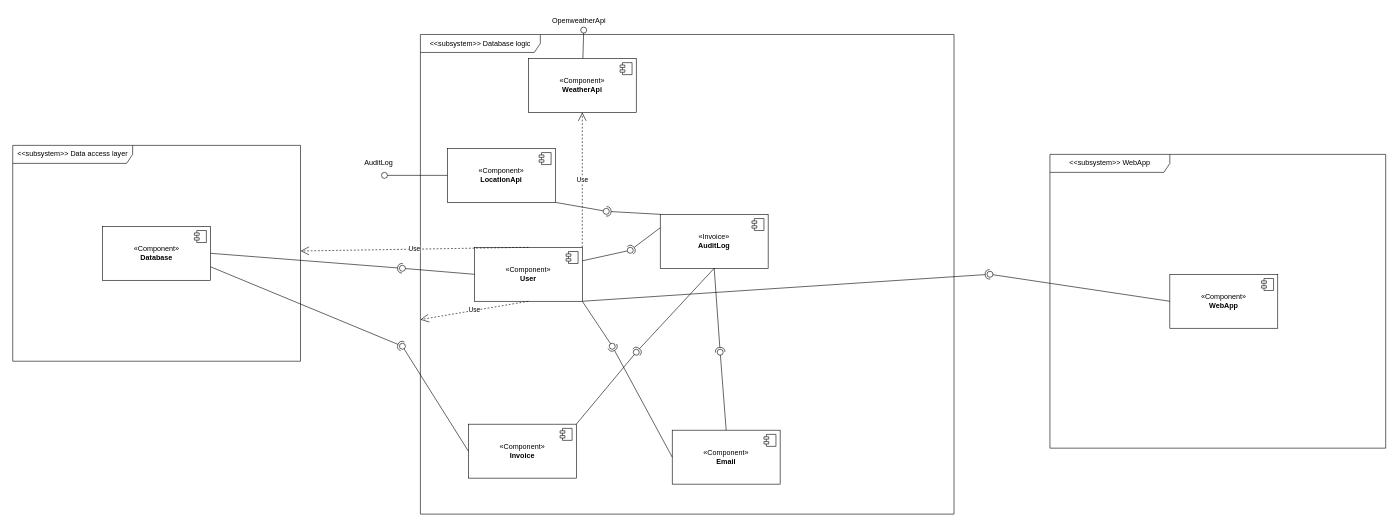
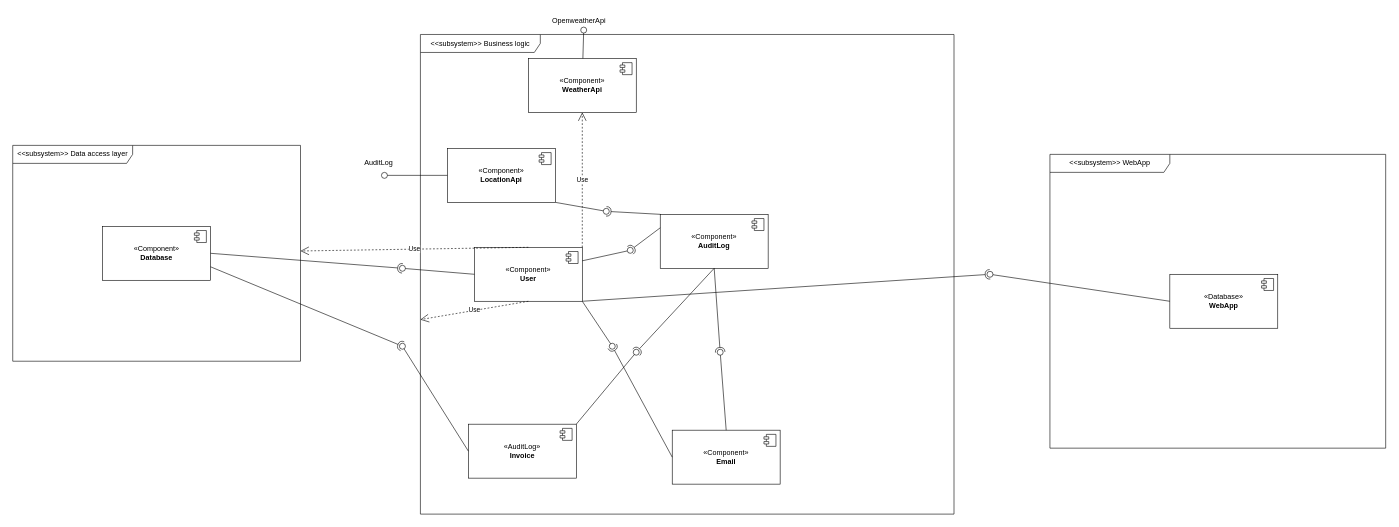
  <mxCell id="0" />
  <mxCell id="1" parent="0" />
  <mxCell id="2" value="«Component»&lt;br&gt;&lt;b&gt;Database&lt;/b&gt;" style="html=1;dropTarget=0;whiteSpace=wrap;" parent="1" vertex="1"><mxGeometry x="170" y="377" width="180" height="90" as="geometry" /></mxCell>
  <mxCell id="3" value="" style="shape=module;jettyWidth=8;jettyHeight=4;" parent="2" vertex="1"><mxGeometry x="1" width="20" height="20" relative="1" as="geometry"><mxPoint x="-27" y="7" as="offset" /></mxGeometry></mxCell>
  <mxCell id="4" value="&amp;lt;&amp;lt;subsystem&amp;gt;&amp;gt; Data access layer" style="shape=umlFrame;whiteSpace=wrap;html=1;pointerEvents=0;width=200;height=30;" parent="1" vertex="1"><mxGeometry x="20" y="242" width="480" height="360" as="geometry" /></mxCell>
  <mxCell id="5" value="«Component»&lt;br&gt;&lt;b&gt;WeatherApi&lt;/b&gt;" style="html=1;dropTarget=0;whiteSpace=wrap;" parent="1" vertex="1"><mxGeometry x="880" y="97" width="180" height="90" as="geometry" /></mxCell>
  <mxCell id="6" value="" style="shape=module;jettyWidth=8;jettyHeight=4;" parent="5" vertex="1"><mxGeometry x="1" width="20" height="20" relative="1" as="geometry"><mxPoint x="-27" y="7" as="offset" /></mxGeometry></mxCell>
- <mxCell id="7" value="&amp;lt;&amp;lt;subsystem&amp;gt;&amp;gt; Database logic" style="shape=umlFrame;whiteSpace=wrap;html=1;pointerEvents=0;width=200;height=30;" parent="1" vertex="1"><mxGeometry x="700" y="57" width="890" height="800" as="geometry" /></mxCell>
+ <mxCell id="7" value="&amp;lt;&amp;lt;subsystem&amp;gt;&amp;gt; Business logic" style="shape=umlFrame;whiteSpace=wrap;html=1;pointerEvents=0;width=200;height=30;" parent="1" vertex="1"><mxGeometry x="700" y="57" width="890" height="800" as="geometry" /></mxCell>
  <mxCell id="8" value="«Component»&lt;br&gt;&lt;b&gt;LocationApi&lt;/b&gt;" style="html=1;dropTarget=0;whiteSpace=wrap;" parent="1" vertex="1"><mxGeometry x="745" y="247" width="180" height="90" as="geometry" /></mxCell>
  <mxCell id="9" value="" style="shape=module;jettyWidth=8;jettyHeight=4;" parent="8" vertex="1"><mxGeometry x="1" width="20" height="20" relative="1" as="geometry"><mxPoint x="-27" y="7" as="offset" /></mxGeometry></mxCell>
  <mxCell id="10" value="«Component»&lt;br&gt;&lt;b&gt;User&lt;/b&gt;" style="html=1;dropTarget=0;whiteSpace=wrap;" parent="1" vertex="1"><mxGeometry x="790" y="412" width="180" height="90" as="geometry" /></mxCell>
  <mxCell id="11" value="" style="shape=module;jettyWidth=8;jettyHeight=4;" parent="10" vertex="1"><mxGeometry x="1" width="20" height="20" relative="1" as="geometry"><mxPoint x="-27" y="7" as="offset" /></mxGeometry></mxCell>
- <mxCell id="12" value="«Invoice»&lt;br&gt;&lt;b&gt;AuditLog&lt;/b&gt;" style="html=1;dropTarget=0;whiteSpace=wrap;" parent="1" vertex="1"><mxGeometry x="1100" y="357" width="180" height="90" as="geometry" /></mxCell>
+ <mxCell id="12" value="«Component»&lt;br&gt;&lt;b&gt;AuditLog&lt;/b&gt;" style="html=1;dropTarget=0;whiteSpace=wrap;" parent="1" vertex="1"><mxGeometry x="1100" y="357" width="180" height="90" as="geometry" /></mxCell>
  <mxCell id="13" value="" style="shape=module;jettyWidth=8;jettyHeight=4;" parent="12" vertex="1"><mxGeometry x="1" width="20" height="20" relative="1" as="geometry"><mxPoint x="-27" y="7" as="offset" /></mxGeometry></mxCell>
  <mxCell id="14" value="«Component»&lt;br&gt;&lt;b&gt;Email&lt;/b&gt;" style="html=1;dropTarget=0;whiteSpace=wrap;" parent="1" vertex="1"><mxGeometry x="1120" y="717" width="180" height="90" as="geometry" /></mxCell>
  <mxCell id="15" value="" style="shape=module;jettyWidth=8;jettyHeight=4;" parent="14" vertex="1"><mxGeometry x="1" width="20" height="20" relative="1" as="geometry"><mxPoint x="-27" y="7" as="offset" /></mxGeometry></mxCell>
- <mxCell id="16" value="«Component»&lt;br&gt;&lt;b&gt;Invoice&lt;/b&gt;" style="html=1;dropTarget=0;whiteSpace=wrap;" parent="1" vertex="1"><mxGeometry x="780" y="707" width="180" height="90" as="geometry" /></mxCell>
+ <mxCell id="16" value="«AuditLog»&lt;br&gt;&lt;b&gt;Invoice&lt;/b&gt;" style="html=1;dropTarget=0;whiteSpace=wrap;" parent="1" vertex="1"><mxGeometry x="780" y="707" width="180" height="90" as="geometry" /></mxCell>
  <mxCell id="17" value="" style="shape=module;jettyWidth=8;jettyHeight=4;" parent="16" vertex="1"><mxGeometry x="1" width="20" height="20" relative="1" as="geometry"><mxPoint x="-27" y="7" as="offset" /></mxGeometry></mxCell>
  <mxCell id="18" value="&amp;lt;&amp;lt;subsystem&amp;gt;&amp;gt; WebApp" style="shape=umlFrame;whiteSpace=wrap;html=1;pointerEvents=0;width=200;height=30;" parent="1" vertex="1"><mxGeometry x="1750" y="257" width="560" height="490" as="geometry" /></mxCell>
  <mxCell id="19" value="" style="rounded=0;orthogonalLoop=1;jettySize=auto;html=1;endArrow=halfCircle;endFill=0;endSize=6;strokeWidth=1;sketch=0;exitX=0;exitY=0;exitDx=0;exitDy=0;entryX=1.272;entryY=0.787;entryDx=0;entryDy=0;entryPerimeter=0;" parent="1" source="12" target="21" edge="1"><mxGeometry relative="1" as="geometry"><mxPoint x="1030" y="352" as="sourcePoint" /><mxPoint x="1110" y="357" as="targetPoint" /></mxGeometry></mxCell>
  <mxCell id="20" value="" style="rounded=0;orthogonalLoop=1;jettySize=auto;html=1;endArrow=oval;endFill=0;sketch=0;sourcePerimeterSpacing=0;targetPerimeterSpacing=0;endSize=10;exitX=1;exitY=1;exitDx=0;exitDy=0;entryX=1.272;entryY=-0.021;entryDx=0;entryDy=0;entryPerimeter=0;" parent="1" source="8" target="21" edge="1"><mxGeometry relative="1" as="geometry"><mxPoint x="990" y="352" as="sourcePoint" /><mxPoint x="1110" y="357" as="targetPoint" /></mxGeometry></mxCell>
  <mxCell id="21" value="" style="ellipse;whiteSpace=wrap;html=1;align=center;aspect=fixed;fillColor=none;strokeColor=none;resizable=0;perimeter=centerPerimeter;rotatable=0;allowArrows=0;points=[];outlineConnect=1;" parent="1" vertex="1"><mxGeometry x="1005" y="347" width="10" height="10" as="geometry" /></mxCell>
  <mxCell id="22" value="" style="rounded=0;orthogonalLoop=1;jettySize=auto;html=1;endArrow=halfCircle;endFill=0;endSize=6;strokeWidth=1;sketch=0;exitX=0;exitY=0.25;exitDx=0;exitDy=0;" parent="1" source="12" edge="1"><mxGeometry relative="1" as="geometry"><mxPoint x="1200" y="387" as="sourcePoint" /><mxPoint x="1050" y="417" as="targetPoint" /></mxGeometry></mxCell>
  <mxCell id="23" value="" style="rounded=0;orthogonalLoop=1;jettySize=auto;html=1;endArrow=oval;endFill=0;sketch=0;sourcePerimeterSpacing=0;targetPerimeterSpacing=0;endSize=10;exitX=1;exitY=0.25;exitDx=0;exitDy=0;" parent="1" source="10" edge="1"><mxGeometry relative="1" as="geometry"><mxPoint x="1060" y="347" as="sourcePoint" /><mxPoint x="1050" y="417" as="targetPoint" /></mxGeometry></mxCell>
  <mxCell id="24" value="" style="rounded=0;orthogonalLoop=1;jettySize=auto;html=1;endArrow=halfCircle;endFill=0;endSize=6;strokeWidth=1;sketch=0;exitX=0.5;exitY=1;exitDx=0;exitDy=0;" parent="1" source="12" edge="1"><mxGeometry relative="1" as="geometry"><mxPoint x="1210" y="397" as="sourcePoint" /><mxPoint x="1200" y="587" as="targetPoint" /></mxGeometry></mxCell>
  <mxCell id="25" value="" style="rounded=0;orthogonalLoop=1;jettySize=auto;html=1;endArrow=oval;endFill=0;sketch=0;sourcePerimeterSpacing=0;targetPerimeterSpacing=0;endSize=10;exitX=0.5;exitY=0;exitDx=0;exitDy=0;" parent="1" source="14" edge="1"><mxGeometry relative="1" as="geometry"><mxPoint x="1070" y="357" as="sourcePoint" /><mxPoint x="1200" y="587" as="targetPoint" /></mxGeometry></mxCell>
  <mxCell id="26" value="" style="rounded=0;orthogonalLoop=1;jettySize=auto;html=1;endArrow=halfCircle;endFill=0;endSize=6;strokeWidth=1;sketch=0;exitX=0.5;exitY=1;exitDx=0;exitDy=0;" parent="1" source="12" edge="1"><mxGeometry relative="1" as="geometry"><mxPoint x="1220" y="407" as="sourcePoint" /><mxPoint x="1060" y="587" as="targetPoint" /></mxGeometry></mxCell>
  <mxCell id="27" value="" style="rounded=0;orthogonalLoop=1;jettySize=auto;html=1;endArrow=oval;endFill=0;sketch=0;sourcePerimeterSpacing=0;targetPerimeterSpacing=0;endSize=10;exitX=1;exitY=0;exitDx=0;exitDy=0;" parent="1" source="16" edge="1"><mxGeometry relative="1" as="geometry"><mxPoint x="1080" y="367" as="sourcePoint" /><mxPoint x="1060" y="587" as="targetPoint" /></mxGeometry></mxCell>
  <mxCell id="28" value="" style="rounded=0;orthogonalLoop=1;jettySize=auto;html=1;endArrow=oval;endFill=0;sketch=0;sourcePerimeterSpacing=0;targetPerimeterSpacing=0;endSize=10;exitX=0.5;exitY=0;exitDx=0;exitDy=0;entryX=0.576;entryY=0.989;entryDx=0;entryDy=0;entryPerimeter=0;" parent="1" target="34" edge="1"><mxGeometry relative="1" as="geometry"><mxPoint x="971" y="97" as="sourcePoint" /><mxPoint x="970" y="-3" as="targetPoint" /></mxGeometry></mxCell>
  <mxCell id="29" value="" style="ellipse;whiteSpace=wrap;html=1;align=center;aspect=fixed;fillColor=none;strokeColor=none;resizable=0;perimeter=centerPerimeter;rotatable=0;allowArrows=0;points=[];outlineConnect=1;" parent="1" vertex="1"><mxGeometry x="1005" y="247" width="10" height="10" as="geometry" /></mxCell>
  <mxCell id="30" value="" style="rounded=0;orthogonalLoop=1;jettySize=auto;html=1;endArrow=oval;endFill=0;sketch=0;sourcePerimeterSpacing=0;targetPerimeterSpacing=0;endSize=10;exitX=0;exitY=0.5;exitDx=0;exitDy=0;" parent="1" source="8" edge="1"><mxGeometry relative="1" as="geometry"><mxPoint x="970" y="107" as="sourcePoint" /><mxPoint x="640" y="292" as="targetPoint" /></mxGeometry></mxCell>
  <mxCell id="31" value="" style="rounded=0;orthogonalLoop=1;jettySize=auto;html=1;endArrow=halfCircle;endFill=0;endSize=6;strokeWidth=1;sketch=0;exitX=1;exitY=0.5;exitDx=0;exitDy=0;" parent="1" source="2" edge="1"><mxGeometry relative="1" as="geometry"><mxPoint x="1200" y="387" as="sourcePoint" /><mxPoint x="670" y="447" as="targetPoint" /></mxGeometry></mxCell>
  <mxCell id="32" value="" style="rounded=0;orthogonalLoop=1;jettySize=auto;html=1;endArrow=halfCircle;endFill=0;endSize=6;strokeWidth=1;sketch=0;exitX=1;exitY=0.75;exitDx=0;exitDy=0;" parent="1" source="2" edge="1"><mxGeometry relative="1" as="geometry"><mxPoint x="460" y="432" as="sourcePoint" /><mxPoint x="670" y="577" as="targetPoint" /></mxGeometry></mxCell>
  <mxCell id="33" value="" style="rounded=0;orthogonalLoop=1;jettySize=auto;html=1;endArrow=oval;endFill=0;sketch=0;sourcePerimeterSpacing=0;targetPerimeterSpacing=0;endSize=10;exitX=0;exitY=0.5;exitDx=0;exitDy=0;" parent="1" source="16" edge="1"><mxGeometry relative="1" as="geometry"><mxPoint x="1330" y="302" as="sourcePoint" /><mxPoint x="670" y="577" as="targetPoint" /></mxGeometry></mxCell>
  <mxCell id="34" value="OpenweatherApi" style="text;html=1;align=center;verticalAlign=middle;resizable=0;points=[];autosize=1;strokeColor=none;fillColor=none;" parent="1" vertex="1"><mxGeometry x="909" y="20" width="110" height="30" as="geometry" /></mxCell>
  <mxCell id="35" value="AuditLog" style="text;html=1;align=center;verticalAlign=middle;resizable=0;points=[];autosize=1;strokeColor=none;fillColor=none;" parent="1" vertex="1"><mxGeometry x="580" y="257" width="100" height="30" as="geometry" /></mxCell>
  <mxCell id="36" value="" style="rounded=0;orthogonalLoop=1;jettySize=auto;html=1;endArrow=oval;endFill=0;sketch=0;sourcePerimeterSpacing=0;targetPerimeterSpacing=0;endSize=10;exitX=1;exitY=1;exitDx=0;exitDy=0;" parent="1" source="10" edge="1"><mxGeometry relative="1" as="geometry"><mxPoint x="1330" y="347" as="sourcePoint" /><mxPoint x="1020" y="577" as="targetPoint" /></mxGeometry></mxCell>
  <mxCell id="37" value="" style="rounded=0;orthogonalLoop=1;jettySize=auto;html=1;endArrow=halfCircle;endFill=0;endSize=6;strokeWidth=1;sketch=0;exitX=0;exitY=0.5;exitDx=0;exitDy=0;" parent="1" source="14" edge="1"><mxGeometry relative="1" as="geometry"><mxPoint x="1200" y="387" as="sourcePoint" /><mxPoint x="1020" y="577" as="targetPoint" /></mxGeometry></mxCell>
  <mxCell id="38" value="Use" style="endArrow=open;endSize=12;dashed=1;html=1;rounded=0;exitX=1;exitY=0;exitDx=0;exitDy=0;entryX=0.5;entryY=1;entryDx=0;entryDy=0;" parent="1" source="10" target="5" edge="1"><mxGeometry width="160" relative="1" as="geometry"><mxPoint x="1280" y="377" as="sourcePoint" /><mxPoint x="1440" y="377" as="targetPoint" /></mxGeometry></mxCell>
  <mxCell id="39" value="Use" style="endArrow=open;endSize=12;dashed=1;html=1;rounded=0;exitX=0.5;exitY=0;exitDx=0;exitDy=0;" parent="1" source="10" target="4" edge="1"><mxGeometry width="160" relative="1" as="geometry"><mxPoint x="800" y="422" as="sourcePoint" /><mxPoint x="1060" y="152" as="targetPoint" /></mxGeometry></mxCell>
  <mxCell id="40" value="Use" style="endArrow=open;endSize=12;dashed=1;html=1;rounded=0;exitX=0.5;exitY=1;exitDx=0;exitDy=0;" parent="1" source="10" target="7" edge="1"><mxGeometry width="160" relative="1" as="geometry"><mxPoint x="980" y="422" as="sourcePoint" /><mxPoint x="970" y="197" as="targetPoint" /></mxGeometry></mxCell>
- <mxCell id="41" value="«Component»&lt;br&gt;&lt;b&gt;WebApp&lt;/b&gt;" style="html=1;dropTarget=0;whiteSpace=wrap;" parent="1" vertex="1"><mxGeometry x="1950" y="457" width="180" height="90" as="geometry" /></mxCell>
+ <mxCell id="41" value="«Database»&lt;br&gt;&lt;b&gt;WebApp&lt;/b&gt;" style="html=1;dropTarget=0;whiteSpace=wrap;" parent="1" vertex="1"><mxGeometry x="1950" y="457" width="180" height="90" as="geometry" /></mxCell>
  <mxCell id="42" value="" style="shape=module;jettyWidth=8;jettyHeight=4;" parent="41" vertex="1"><mxGeometry x="1" width="20" height="20" relative="1" as="geometry"><mxPoint x="-27" y="7" as="offset" /></mxGeometry></mxCell>
  <mxCell id="43" value="" style="rounded=0;orthogonalLoop=1;jettySize=auto;html=1;endArrow=oval;endFill=0;sketch=0;sourcePerimeterSpacing=0;targetPerimeterSpacing=0;endSize=10;exitX=0;exitY=0.5;exitDx=0;exitDy=0;" parent="1" source="10" edge="1"><mxGeometry relative="1" as="geometry"><mxPoint x="790" y="457" as="sourcePoint" /><mxPoint x="670" y="447" as="targetPoint" /></mxGeometry></mxCell>
  <mxCell id="44" value="" style="rounded=0;orthogonalLoop=1;jettySize=auto;html=1;endArrow=halfCircle;endFill=0;endSize=6;strokeWidth=1;sketch=0;exitX=1;exitY=1;exitDx=0;exitDy=0;" parent="1" source="10" edge="1"><mxGeometry relative="1" as="geometry"><mxPoint x="1330" y="432" as="sourcePoint" /><mxPoint x="1650" y="457" as="targetPoint" /></mxGeometry></mxCell>
  <mxCell id="45" value="" style="rounded=0;orthogonalLoop=1;jettySize=auto;html=1;endArrow=oval;endFill=0;sketch=0;sourcePerimeterSpacing=0;targetPerimeterSpacing=0;endSize=10;exitX=0;exitY=0.5;exitDx=0;exitDy=0;" parent="1" edge="1"><mxGeometry relative="1" as="geometry"><mxPoint x="1950" y="502" as="sourcePoint" /><mxPoint x="1650" y="457" as="targetPoint" /></mxGeometry></mxCell>
